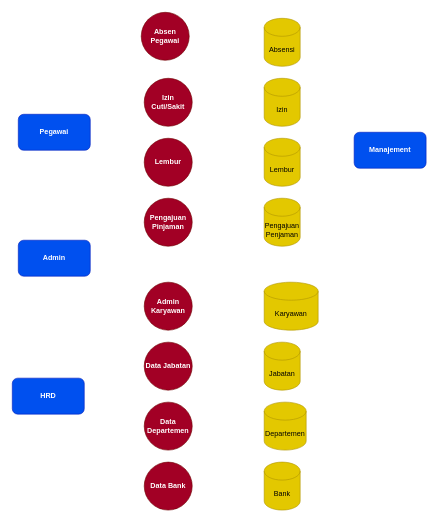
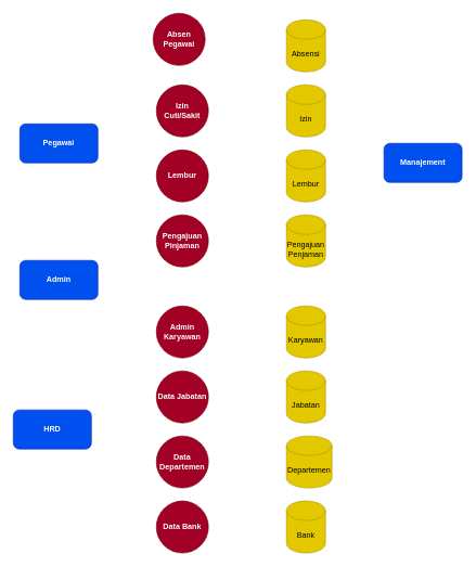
  <mxCell id="0" />
  <mxCell id="1" parent="0" />
  <mxCell id="2" value="Pegawai" style="rounded=1;whiteSpace=wrap;html=1;fillColor=#0050ef;fontColor=#ffffff;strokeColor=#001DBC;fontStyle=1" vertex="1" parent="1"><mxGeometry x="30" y="190" width="120" height="60" as="geometry" /></mxCell>
  <mxCell id="3" value="HRD" style="rounded=1;whiteSpace=wrap;html=1;fillColor=#0050ef;fontColor=#ffffff;strokeColor=#001DBC;fontStyle=1" vertex="1" parent="1"><mxGeometry x="20" y="630" width="120" height="60" as="geometry" /></mxCell>
  <mxCell id="4" value="Manajement" style="rounded=1;whiteSpace=wrap;html=1;fillColor=#0050ef;fontColor=#ffffff;strokeColor=#001DBC;fontStyle=1" vertex="1" parent="1"><mxGeometry x="590" y="220" width="120" height="60" as="geometry" /></mxCell>
  <mxCell id="5" value="Absen Pegawai" style="ellipse;whiteSpace=wrap;html=1;aspect=fixed;fillColor=#a20025;fontColor=#ffffff;strokeColor=#6F0000;fontStyle=1" vertex="1" parent="1"><mxGeometry x="235" y="20" width="80" height="80" as="geometry" /></mxCell>
  <mxCell id="6" value="Admin Karyawan" style="ellipse;whiteSpace=wrap;html=1;aspect=fixed;fillColor=#a20025;fontColor=#ffffff;strokeColor=#6F0000;fontStyle=1" vertex="1" parent="1"><mxGeometry x="240" y="470" width="80" height="80" as="geometry" /></mxCell>
- <mxCell id="7" value="Karyawan" style="shape=cylinder3;whiteSpace=wrap;html=1;boundedLbl=1;backgroundOutline=1;size=15;fillColor=#e3c800;fontColor=#000000;strokeColor=#B09500;" vertex="1" parent="1"><mxGeometry x="440" y="470" width="90" height="80" as="geometry" /></mxCell>
+ <mxCell id="7" value="Karyawan" style="shape=cylinder3;whiteSpace=wrap;html=1;boundedLbl=1;backgroundOutline=1;size=15;fillColor=#e3c800;fontColor=#000000;strokeColor=#B09500;" vertex="1" parent="1"><mxGeometry x="440" y="470" width="60" height="80" as="geometry" /></mxCell>
  <mxCell id="8" value="Absensi" style="shape=cylinder3;whiteSpace=wrap;html=1;boundedLbl=1;backgroundOutline=1;size=15;fillColor=#e3c800;fontColor=#000000;strokeColor=#B09500;" vertex="1" parent="1"><mxGeometry x="440" y="30" width="60" height="80" as="geometry" /></mxCell>
  <mxCell id="9" value="Izin Cuti/Sakit" style="ellipse;whiteSpace=wrap;html=1;aspect=fixed;fillColor=#a20025;fontColor=#ffffff;strokeColor=#6F0000;fontStyle=1" vertex="1" parent="1"><mxGeometry x="240" y="130" width="80" height="80" as="geometry" /></mxCell>
  <mxCell id="10" value="Izin" style="shape=cylinder3;whiteSpace=wrap;html=1;boundedLbl=1;backgroundOutline=1;size=15;fillColor=#e3c800;fontColor=#000000;strokeColor=#B09500;" vertex="1" parent="1"><mxGeometry x="440" y="130" width="60" height="80" as="geometry" /></mxCell>
  <mxCell id="11" value="Lembur" style="ellipse;whiteSpace=wrap;html=1;aspect=fixed;fillColor=#a20025;fontColor=#ffffff;strokeColor=#6F0000;fontStyle=1" vertex="1" parent="1"><mxGeometry x="240" y="230" width="80" height="80" as="geometry" /></mxCell>
  <mxCell id="12" value="Lembur" style="shape=cylinder3;whiteSpace=wrap;html=1;boundedLbl=1;backgroundOutline=1;size=15;fillColor=#e3c800;fontColor=#000000;strokeColor=#B09500;" vertex="1" parent="1"><mxGeometry x="440" y="230" width="60" height="80" as="geometry" /></mxCell>
  <mxCell id="13" value="Data Jabatan" style="ellipse;whiteSpace=wrap;html=1;aspect=fixed;fillColor=#a20025;fontColor=#ffffff;strokeColor=#6F0000;fontStyle=1" vertex="1" parent="1"><mxGeometry x="240" y="570" width="80" height="80" as="geometry" /></mxCell>
  <mxCell id="14" value="Data Departemen" style="ellipse;whiteSpace=wrap;html=1;aspect=fixed;fillColor=#a20025;fontColor=#ffffff;strokeColor=#6F0000;fontStyle=1" vertex="1" parent="1"><mxGeometry x="240" y="670" width="80" height="80" as="geometry" /></mxCell>
  <mxCell id="15" value="Data Bank" style="ellipse;whiteSpace=wrap;html=1;aspect=fixed;fillColor=#a20025;fontColor=#ffffff;strokeColor=#6F0000;fontStyle=1" vertex="1" parent="1"><mxGeometry x="240" y="770" width="80" height="80" as="geometry" /></mxCell>
  <mxCell id="16" value="Pengajuan Pinjaman" style="ellipse;whiteSpace=wrap;html=1;aspect=fixed;fillColor=#a20025;fontColor=#ffffff;strokeColor=#6F0000;fontStyle=1" vertex="1" parent="1"><mxGeometry x="240" y="330" width="80" height="80" as="geometry" /></mxCell>
  <mxCell id="17" value="Pengajuan Penjaman" style="shape=cylinder3;whiteSpace=wrap;html=1;boundedLbl=1;backgroundOutline=1;size=15;fillColor=#e3c800;fontColor=#000000;strokeColor=#B09500;" vertex="1" parent="1"><mxGeometry x="440" y="330" width="60" height="80" as="geometry" /></mxCell>
  <mxCell id="18" value="Jabatan" style="shape=cylinder3;whiteSpace=wrap;html=1;boundedLbl=1;backgroundOutline=1;size=15;fillColor=#e3c800;fontColor=#000000;strokeColor=#B09500;" vertex="1" parent="1"><mxGeometry x="440" y="570" width="60" height="80" as="geometry" /></mxCell>
  <mxCell id="19" value="Departemen" style="shape=cylinder3;whiteSpace=wrap;html=1;boundedLbl=1;backgroundOutline=1;size=15;fillColor=#e3c800;fontColor=#000000;strokeColor=#B09500;" vertex="1" parent="1"><mxGeometry x="440" y="670" width="70" height="80" as="geometry" /></mxCell>
  <mxCell id="20" value="Bank" style="shape=cylinder3;whiteSpace=wrap;html=1;boundedLbl=1;backgroundOutline=1;size=15;fillColor=#e3c800;fontColor=#000000;strokeColor=#B09500;" vertex="1" parent="1"><mxGeometry x="440" y="770" width="60" height="80" as="geometry" /></mxCell>
  <mxCell id="21" value="Admin" style="rounded=1;whiteSpace=wrap;html=1;fillColor=#0050ef;fontColor=#ffffff;strokeColor=#001DBC;fontStyle=1" vertex="1" parent="1"><mxGeometry x="30" y="400" width="120" height="60" as="geometry" /></mxCell>
